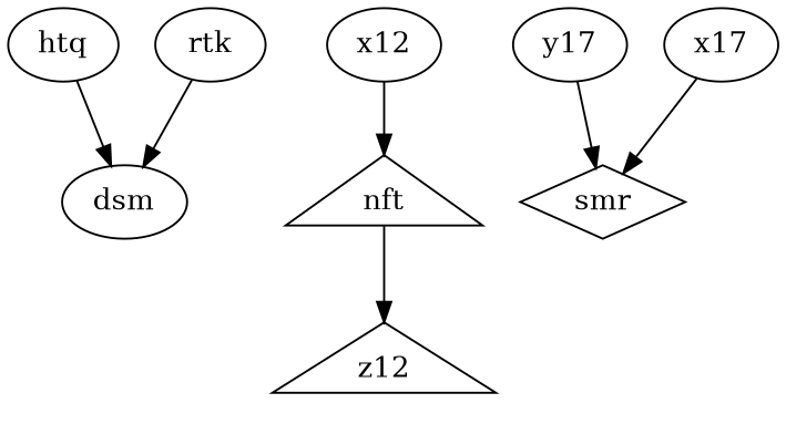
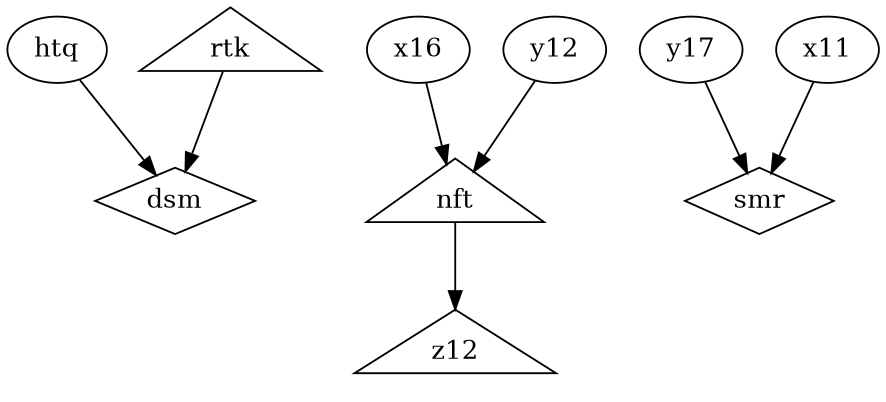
  digraph {
    splines=true
-   dsm [shape=ellipse]
+   dsm [shape=diamond]
    htq
-   rtk
+   rtk [shape=triangle]
    z12 [shape=triangle]
    smr [shape=diamond]
    nft [shape=triangle]
-   x12
+   x12 [label=x16]
+   y12
    n9 [label=y17]
-   x11 [label=x17]
+   x11
    htq -> dsm
    rtk -> dsm
    nft -> z12
    x12 -> nft
+   y12 -> nft
    n9 -> smr
    x11 -> smr
  }
